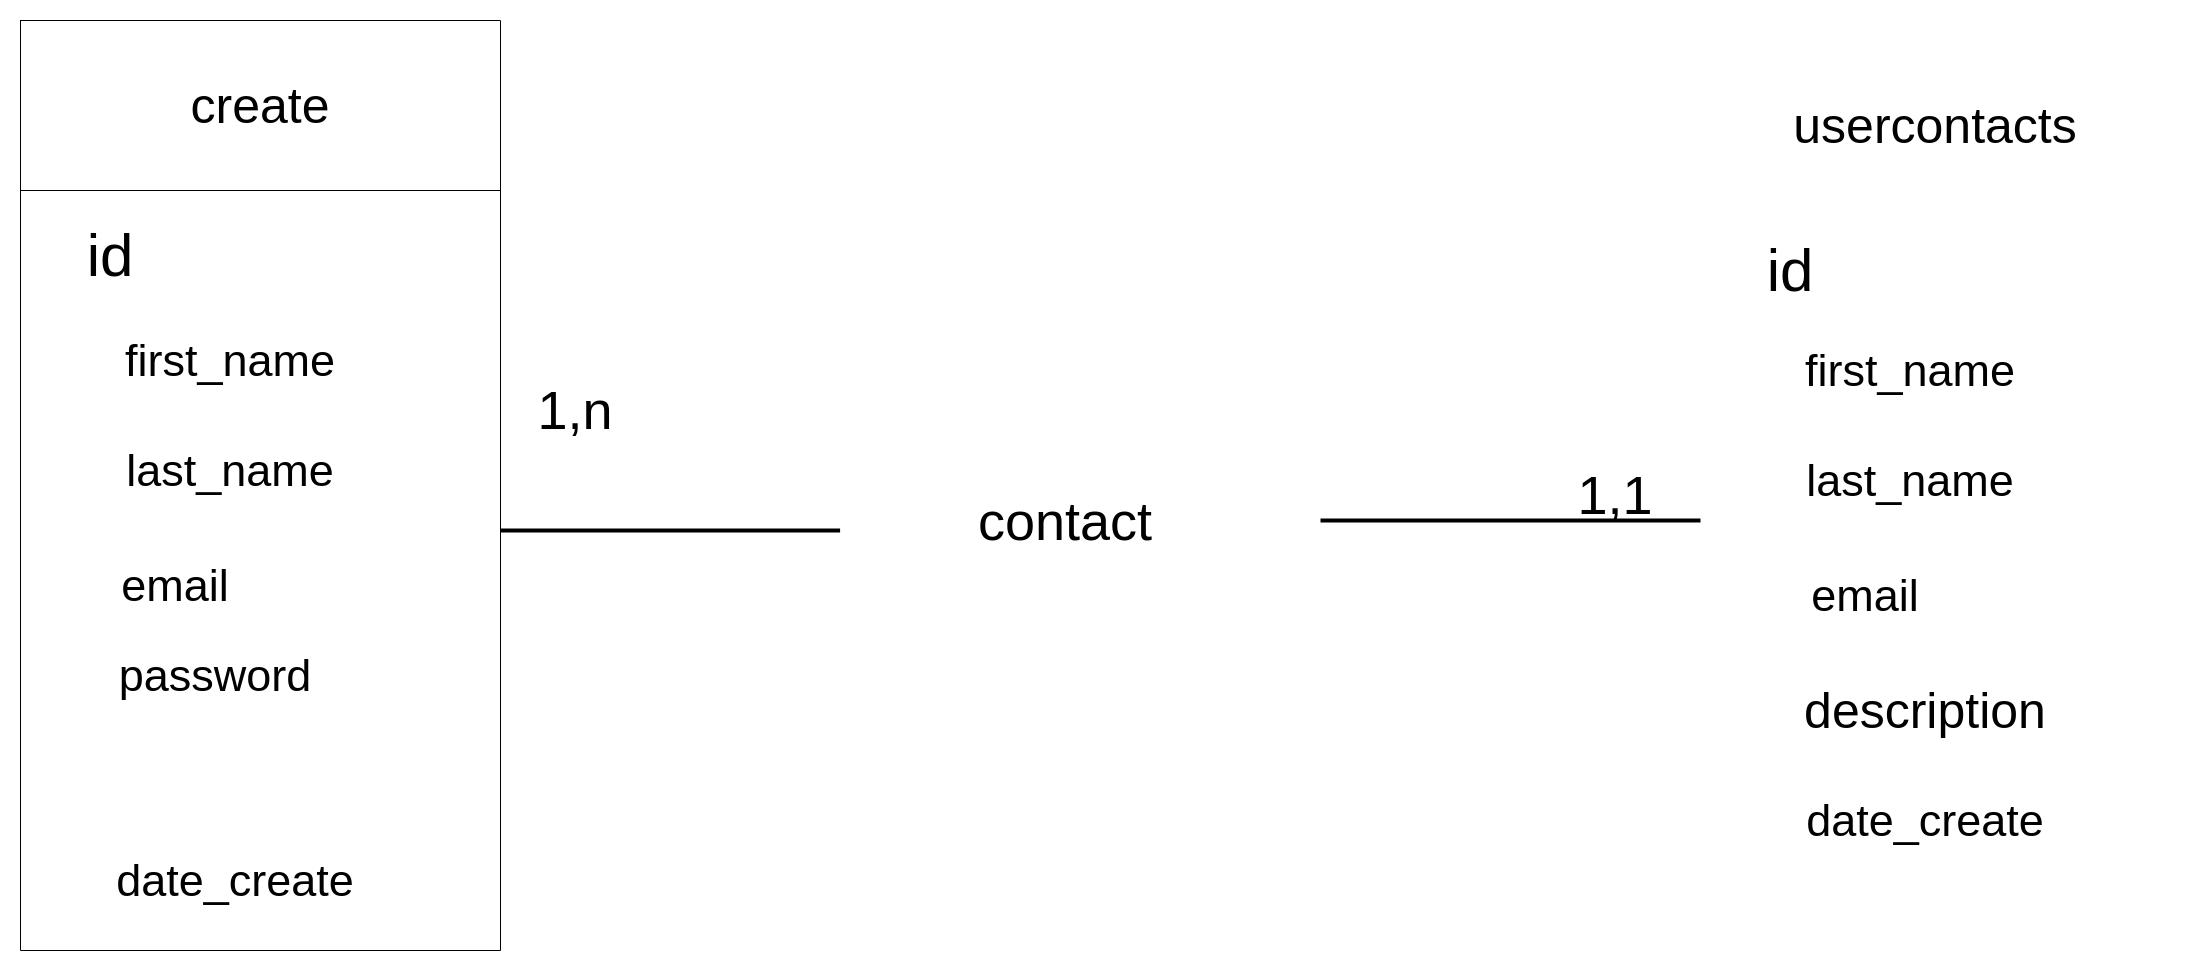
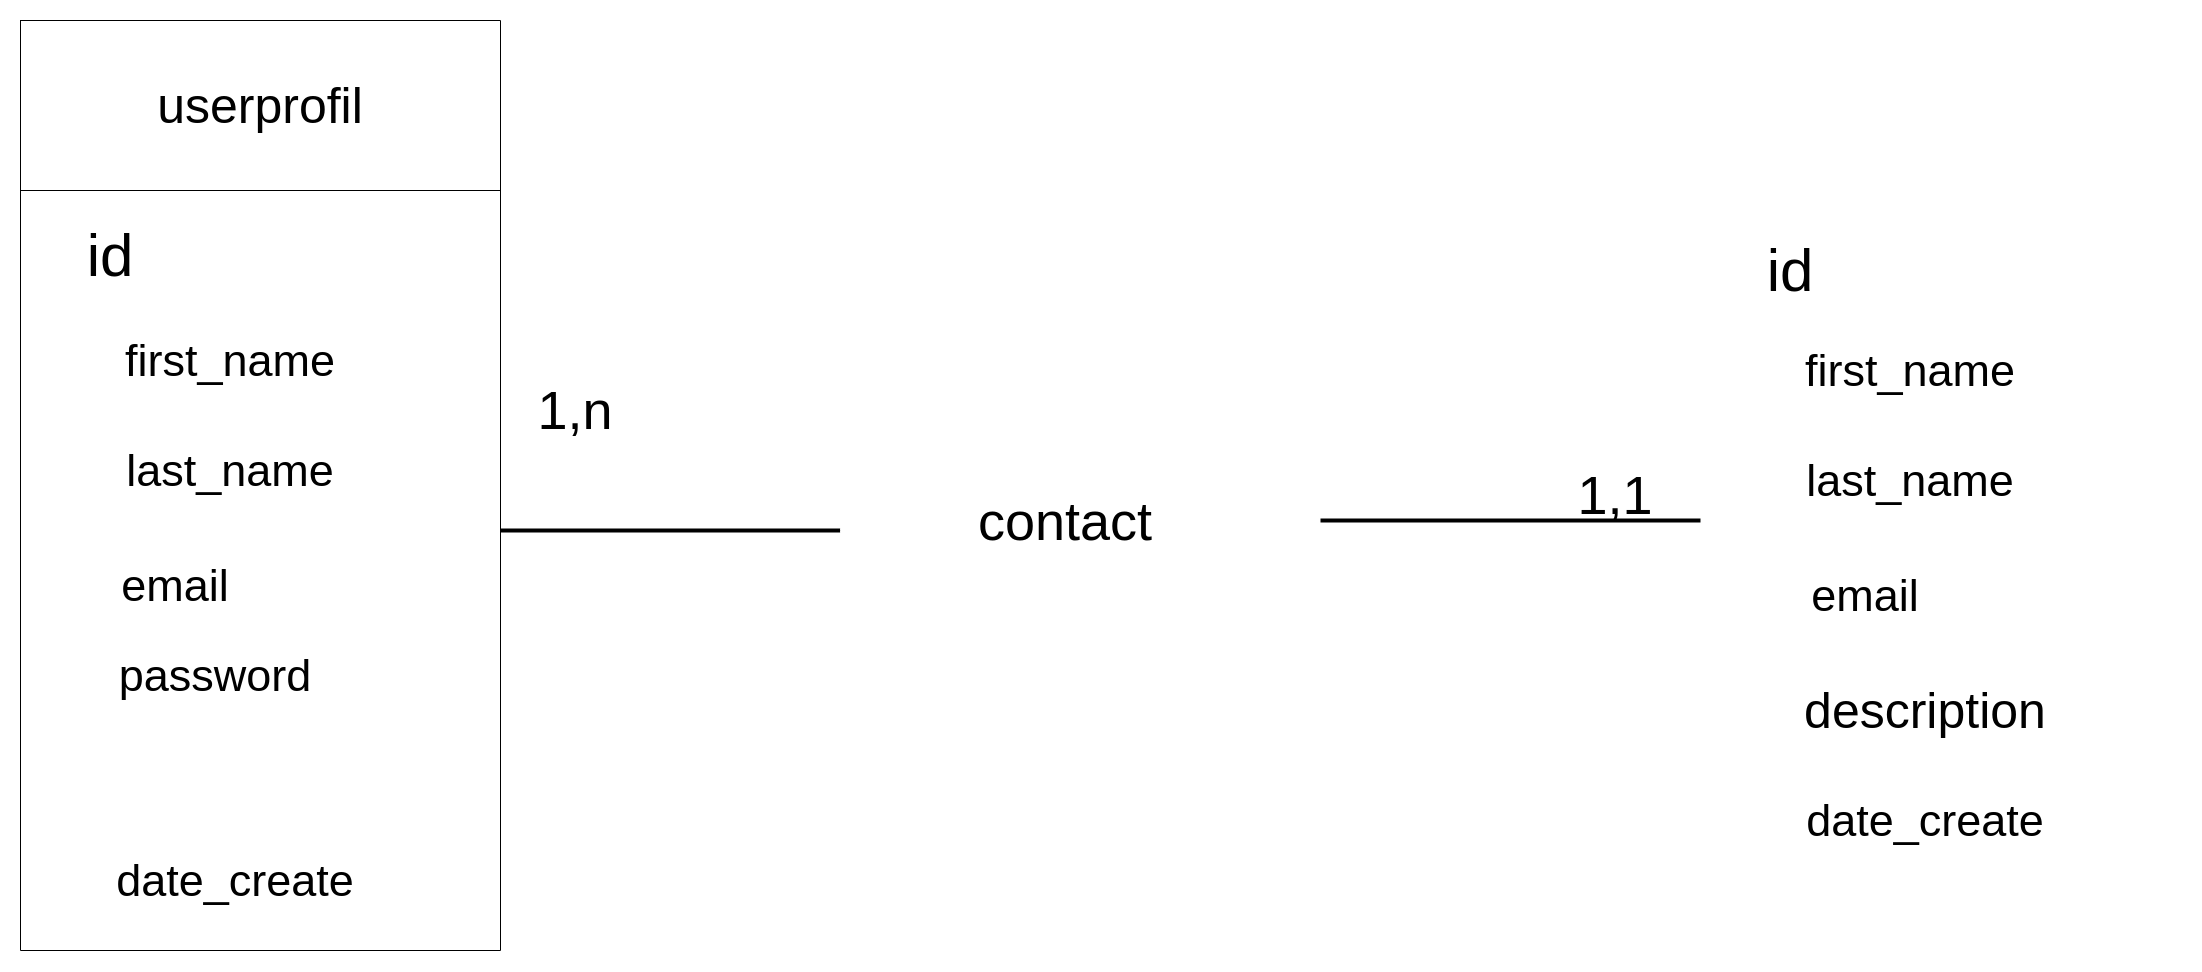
  <mxCell id="0" />
  <mxCell id="1" parent="0" />
  <mxCell id="2" value="" style="shape=table;startSize=0;container=1;collapsible=0;childLayout=tableLayout;fontSize=13;" vertex="1" parent="1"><mxGeometry x="20" y="20" width="480" height="930" as="geometry" /></mxCell>
  <mxCell id="3" value="" style="shape=tableRow;horizontal=0;startSize=0;swimlaneHead=0;swimlaneBody=0;top=0;left=0;bottom=0;right=0;collapsible=0;dropTarget=0;fillColor=none;points=[[0,0.5],[1,0.5]];portConstraint=eastwest;" vertex="1" parent="2"><mxGeometry width="480" height="170" as="geometry" /></mxCell>
- <mxCell id="4" value="&lt;span style=&quot;font-size: 50px;&quot;&gt;create&lt;/span&gt;" style="shape=partialRectangle;html=1;whiteSpace=wrap;connectable=0;overflow=hidden;fillColor=none;top=0;left=0;bottom=0;right=0;pointerEvents=1;" vertex="1" parent="3"><mxGeometry width="480" height="170" as="geometry"><mxRectangle width="480" height="170" as="alternateBounds" /></mxGeometry></mxCell>
+ <mxCell id="4" value="&lt;span style=&quot;font-size: 50px;&quot;&gt;userprofil&lt;/span&gt;" style="shape=partialRectangle;html=1;whiteSpace=wrap;connectable=0;overflow=hidden;fillColor=none;top=0;left=0;bottom=0;right=0;pointerEvents=1;" vertex="1" parent="3"><mxGeometry width="480" height="170" as="geometry"><mxRectangle width="480" height="170" as="alternateBounds" /></mxGeometry></mxCell>
  <mxCell id="5" value="" style="shape=tableRow;horizontal=0;startSize=0;swimlaneHead=0;swimlaneBody=0;top=0;left=0;bottom=0;right=0;collapsible=0;dropTarget=0;fillColor=none;points=[[0,0.5],[1,0.5]];portConstraint=eastwest;strokeColor=#FFFFFF;" vertex="1" parent="2"><mxGeometry y="170" width="480" height="760" as="geometry" /></mxCell>
  <mxCell id="6" value="" style="shape=partialRectangle;html=1;whiteSpace=wrap;connectable=0;overflow=hidden;fillColor=none;top=0;left=0;bottom=0;right=0;pointerEvents=1;" vertex="1" parent="5"><mxGeometry width="480" height="760" as="geometry"><mxRectangle width="480" height="760" as="alternateBounds" /></mxGeometry></mxCell>
  <mxCell id="7" value="id" style="text;strokeColor=none;align=center;fillColor=none;html=1;verticalAlign=middle;whiteSpace=wrap;rounded=0;fontSize=60;" vertex="1" parent="1"><mxGeometry x="80" y="240" width="60" height="30" as="geometry" /></mxCell>
  <mxCell id="8" value="&lt;span style=&quot;font-size: 45px;&quot;&gt;first_name&lt;/span&gt;" style="text;strokeColor=none;align=center;fillColor=none;html=1;verticalAlign=middle;whiteSpace=wrap;rounded=0;fontSize=60;" vertex="1" parent="1"><mxGeometry x="120" y="330" width="220" height="50" as="geometry" /></mxCell>
  <mxCell id="9" value="last_name" style="text;strokeColor=none;align=center;fillColor=none;html=1;verticalAlign=middle;whiteSpace=wrap;rounded=0;fontSize=45;" vertex="1" parent="1"><mxGeometry x="110" y="445" width="240" height="50" as="geometry" /></mxCell>
  <mxCell id="10" value="email" style="text;strokeColor=none;align=center;fillColor=none;html=1;verticalAlign=middle;whiteSpace=wrap;rounded=0;fontSize=45;" vertex="1" parent="1"><mxGeometry x="120" y="560" width="110" height="50" as="geometry" /></mxCell>
  <mxCell id="11" value="password" style="text;strokeColor=none;align=center;fillColor=none;html=1;verticalAlign=middle;whiteSpace=wrap;rounded=0;fontSize=45;" vertex="1" parent="1"><mxGeometry x="110" y="645" width="210" height="60" as="geometry" /></mxCell>
  <mxCell id="12" value="date_create" style="text;strokeColor=none;align=center;fillColor=none;html=1;verticalAlign=middle;whiteSpace=wrap;rounded=0;fontSize=45;" vertex="1" parent="1"><mxGeometry x="120" y="850" width="230" height="60" as="geometry" /></mxCell>
  <mxCell id="13" value="" style="shape=table;startSize=0;container=1;collapsible=0;childLayout=tableLayout;strokeColor=#FFFFFF;fontSize=45;" vertex="1" parent="1"><mxGeometry x="1700" y="20" width="480" height="880" as="geometry" /></mxCell>
  <mxCell id="14" value="" style="shape=tableRow;horizontal=0;startSize=0;swimlaneHead=0;swimlaneBody=0;top=0;left=0;bottom=0;right=0;collapsible=0;dropTarget=0;fillColor=none;points=[[0,0.5],[1,0.5]];portConstraint=eastwest;strokeColor=#FFFFFF;fontSize=45;" vertex="1" parent="13"><mxGeometry width="480" height="180" as="geometry" /></mxCell>
  <mxCell id="15" value="" style="shape=partialRectangle;html=1;whiteSpace=wrap;connectable=0;overflow=hidden;fillColor=none;top=0;left=0;bottom=0;right=0;pointerEvents=1;strokeColor=#FFFFFF;fontSize=45;" vertex="1" parent="14"><mxGeometry width="480" height="180" as="geometry"><mxRectangle width="480" height="180" as="alternateBounds" /></mxGeometry></mxCell>
  <mxCell id="16" value="" style="shape=tableRow;horizontal=0;startSize=0;swimlaneHead=0;swimlaneBody=0;top=0;left=0;bottom=0;right=0;collapsible=0;dropTarget=0;fillColor=none;points=[[0,0.5],[1,0.5]];portConstraint=eastwest;strokeColor=#FFFFFF;fontSize=45;" vertex="1" parent="13"><mxGeometry y="180" width="480" height="700" as="geometry" /></mxCell>
  <mxCell id="17" value="" style="shape=partialRectangle;html=1;whiteSpace=wrap;connectable=0;overflow=hidden;fillColor=none;top=0;left=0;bottom=0;right=0;pointerEvents=1;strokeColor=#FFFFFF;fontSize=45;" vertex="1" parent="16"><mxGeometry width="480" height="700" as="geometry"><mxRectangle width="480" height="700" as="alternateBounds" /></mxGeometry></mxCell>
- <mxCell id="18" value="&lt;font style=&quot;font-size: 50px;&quot;&gt;usercontacts&lt;/font&gt;" style="text;strokeColor=none;align=center;fillColor=none;html=1;verticalAlign=middle;whiteSpace=wrap;rounded=0;fontSize=45;" vertex="1" parent="1"><mxGeometry x="1800" y="100" width="270" height="50" as="geometry" /></mxCell>
  <mxCell id="19" value="id" style="text;strokeColor=none;align=center;fillColor=none;html=1;verticalAlign=middle;whiteSpace=wrap;rounded=0;fontSize=60;" vertex="1" parent="1"><mxGeometry x="1760" y="250" width="60" height="40" as="geometry" /></mxCell>
  <mxCell id="20" value="&lt;span style=&quot;font-size: 45px;&quot;&gt;first_name&lt;/span&gt;" style="text;strokeColor=none;align=center;fillColor=none;html=1;verticalAlign=middle;whiteSpace=wrap;rounded=0;fontSize=60;" vertex="1" parent="1"><mxGeometry x="1800" y="340" width="220" height="50" as="geometry" /></mxCell>
  <mxCell id="21" value="last_name" style="text;strokeColor=none;align=center;fillColor=none;html=1;verticalAlign=middle;whiteSpace=wrap;rounded=0;fontSize=45;" vertex="1" parent="1"><mxGeometry x="1790" y="455" width="240" height="50" as="geometry" /></mxCell>
  <mxCell id="22" value="email" style="text;strokeColor=none;align=center;fillColor=none;html=1;verticalAlign=middle;whiteSpace=wrap;rounded=0;fontSize=45;" vertex="1" parent="1"><mxGeometry x="1810" y="570" width="110" height="50" as="geometry" /></mxCell>
  <mxCell id="23" value="description" style="text;strokeColor=none;align=center;fillColor=none;html=1;verticalAlign=middle;whiteSpace=wrap;rounded=0;fontSize=50;" vertex="1" parent="1"><mxGeometry x="1795" y="675" width="260" height="70" as="geometry" /></mxCell>
  <mxCell id="24" value="date_create" style="text;strokeColor=none;align=center;fillColor=none;html=1;verticalAlign=middle;whiteSpace=wrap;rounded=0;fontSize=45;" vertex="1" parent="1"><mxGeometry x="1810" y="790" width="230" height="60" as="geometry" /></mxCell>
  <mxCell id="25" value="" style="endArrow=none;html=1;fontSize=70;strokeWidth=4;" edge="1" parent="1"><mxGeometry width="50" height="50" relative="1" as="geometry"><mxPoint x="500" y="530" as="sourcePoint" /><mxPoint x="860" y="530" as="targetPoint" /></mxGeometry></mxCell>
  <mxCell id="26" value="" style="ellipse;whiteSpace=wrap;html=1;strokeColor=#FFFFFF;fontSize=70;" vertex="1" parent="1"><mxGeometry x="840" y="410" width="480" height="240" as="geometry" /></mxCell>
  <mxCell id="27" value="" style="endArrow=none;html=1;fontSize=70;strokeWidth=4;entryX=0;entryY=0.457;entryDx=0;entryDy=0;entryPerimeter=0;" edge="1" parent="1" target="16"><mxGeometry width="50" height="50" relative="1" as="geometry"><mxPoint x="1320" y="520" as="sourcePoint" /><mxPoint x="1680" y="520" as="targetPoint" /><Array as="points"><mxPoint x="1510" y="520" /></Array></mxGeometry></mxCell>
  <mxCell id="28" value="&lt;span style=&quot;font-size: 54px;&quot;&gt;contact&lt;/span&gt;" style="text;strokeColor=none;align=center;fillColor=none;html=1;verticalAlign=middle;whiteSpace=wrap;rounded=0;fontSize=70;" vertex="1" parent="1"><mxGeometry x="950" y="470" width="230" height="90" as="geometry" /></mxCell>
  <mxCell id="29" value="1,n" style="text;strokeColor=none;align=center;fillColor=none;html=1;verticalAlign=middle;whiteSpace=wrap;rounded=0;fontSize=54;" vertex="1" parent="1"><mxGeometry x="520" y="380" width="110" height="60" as="geometry" /></mxCell>
  <mxCell id="30" value="1,1" style="text;strokeColor=none;align=center;fillColor=none;html=1;verticalAlign=middle;whiteSpace=wrap;rounded=0;fontSize=54;" vertex="1" parent="1"><mxGeometry x="1565" y="465" width="100" height="60" as="geometry" /></mxCell>
